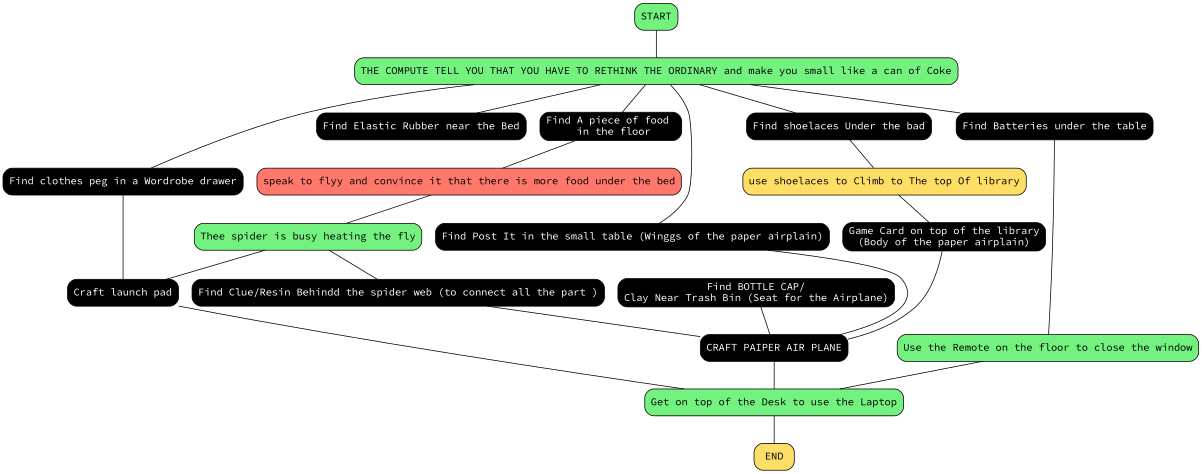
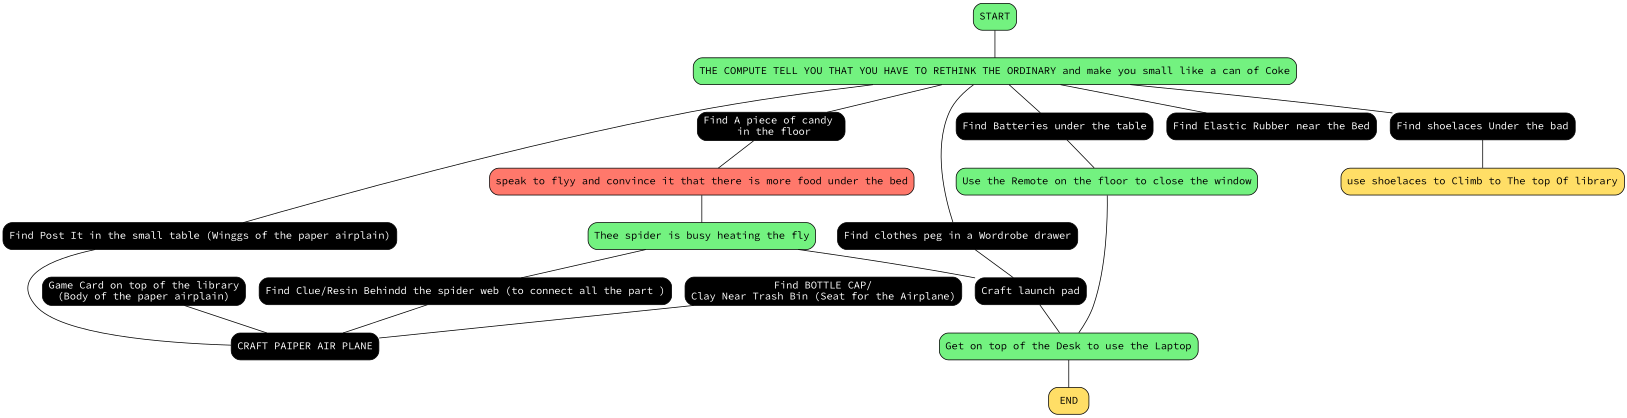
  strict graph {
    fontname="Source Code Pro"
    node [fillcolor="#000000" fontcolor="#ffffff" fontname="Source Code Pro" shape=Mrecord style=filled]
    edge [fontname="Source Code Pro"]
    n1 [fillcolor="#73f280" fontcolor="#000000" label=" START\n"]
    n2 [fillcolor="#73f280" fontcolor="#000000" label="THE COMPUTE TELL YOU THAT YOU HAVE TO RETHINK THE ORDINARY and make you small like a can of Coke"]
    n3 [label="Find Post It in the small table (Winggs of the paper airplain)"]
    n4 [label="Find Elastic Rubber near the Bed"]
    n5 [label="Find clothes peg in a Wordrobe drawer"]
    n6 [label="Find shoelaces Under the bad"]
-   n7 [label=" Find A piece of food \n in the floor"]
+   n7 [label=" Find A piece of candy \n in the floor"]
    n8 [label="Find Batteries under the table "]
    n9 [fillcolor="#ffde66" fontcolor="#000000" label=END]
    n10 [fillcolor="#73f280" fontcolor="#000000" label="Get on top of the Desk to use the  Laptop\n"]
    n11 [label="CRAFT PAIPER AIR PLANE "]
    n12 [label="Game Card on top of the library\n(Body of the paper airplain)"]
    n13 [label="Find Clue/Resin Behindd the spider web (to connect all the part )"]
    n14 [label="Find BOTTLE CAP/\nClay  Near Trash Bin (Seat for the Airplane)"]
    n15 [label="Craft launch pad"]
    n16 [fillcolor="#ffde66" fontcolor="#000000" label="use shoelaces  to Climb to The top Of library"]
    n17 [fillcolor="#73f280" fontcolor="#000000" label=" 	Thee spider is busy heating the fly"]
    n18 [fillcolor="#ff786b" fontcolor="#000000" label="speak to flyy and convince it  that there is more food under the bed "]
    n19 [fillcolor="#73f280" fontcolor="#000000" label="Use the Remote on the floor to close  the window"]
    n1 -- n2
    n2 -- n3
    n2 -- n4
    n2 -- n5
    n2 -- n6
    n2 -- n7
    n2 -- n8
    n3 -- n11
    n5 -- n15
    n6 -- n16
    n7 -- n18
    n8 -- n19
    n10 -- n9
-   n11 -- n10
    n12 -- n11
    n13 -- n11
    n14 -- n11
    n15 -- n10
-   n16 -- n12
    n17 -- n13
    n17 -- n15
    n18 -- n17
    n19 -- n10
  }
